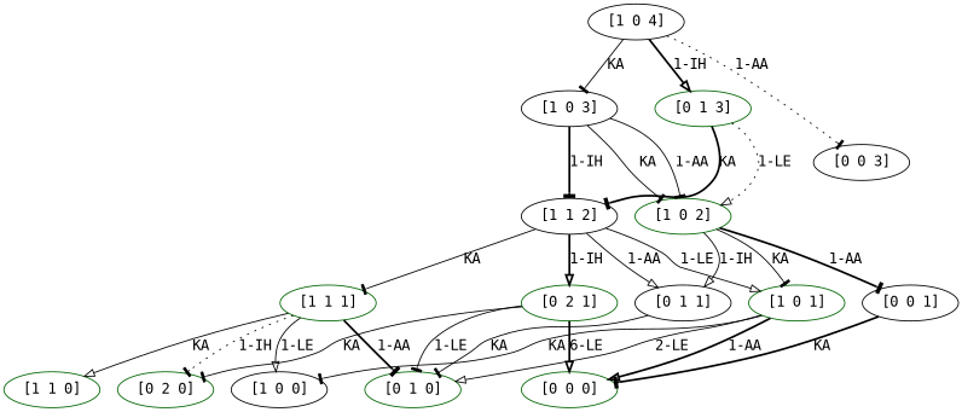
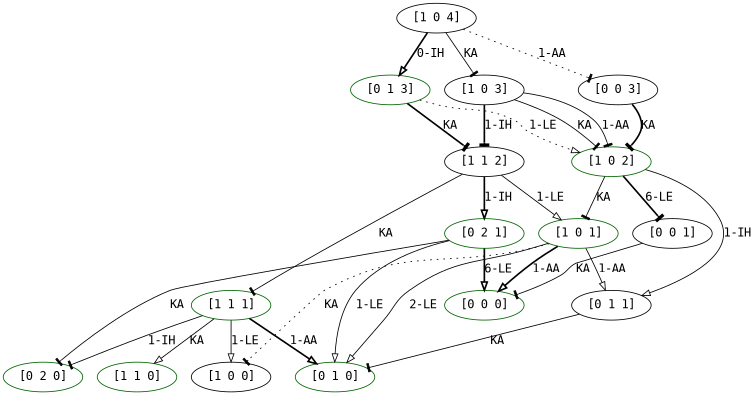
  digraph {
    fontname="DejaVu Sans Mono"
    node [capacity="[1]" color=darkgreen fontname="DejaVu Sans Mono" stock="[0]" time=0 value=0.0]
    edge [arrowhead=tee fontname="DejaVu Sans Mono" goal="[0 1 0]" modus=KA not_best_politic=True revenue=0 time=1 weight=0.0 weight_goal=0.0]
    n1 [label="[1 1 0]" stock="[1]"]
    n2 [label="[1 1 1]" stock="[1]" time=1 value=100.0]
    n3 [color=black label="[1 0 0]"]
    n4 [capacity="[0]" label="[0 2 0]" stock="[2]"]
    n5 [capacity="[0]" label="[0 1 0]" stock="[1]"]
    n6 [color=black label="[1 1 2]" stock="[1]" time=2 value=375.0]
    n7 [label="[1 0 1]" time=1 value=50.0]
    n8 [capacity="[0]" label="[0 2 1]" stock="[2]" time=1 value=550.0]
    n9 [capacity="[0]" color=black label="[0 1 1]" stock="[1]" time=1 value=50.0]
    n10 [capacity="[0]" label="[0 0 0]"]
    n11 [label="[1 0 2]" time=2 value=75.0]
    n12 [capacity="[0]" color=black label="[0 0 1]" time=1]
    n13 [color=black label="[1 0 3]" time=3 value=275.0]
    n14 [color=black label="[1 0 4]" time=4 value=325.0]
    n15 [capacity="[0]" label="[0 1 3]" stock="[1]" time=3]
    n16 [capacity="[0]" color=black label="[0 0 3]" time=3]
    n2 -> n1 [arrowhead=onormal goal="[1 1 0]" label=KA]
    n2 -> n3 [arrowhead=onormal goal="[1 0 0]" label="1-LE" modus=LE revenue=100 weight=100.0]
-   n2 -> n4 [goal="[0 2 0]" label="1-IH" modus=IH style=dotted]
-   n2 -> n5 [label="1-AA" modus=AA not_best_politic=False revenue=100 style=bold weight=100.0]
+   n2 -> n4 [goal="[0 2 0]" label="1-IH" modus=IH]
+   n2 -> n5 [arrowhead=onormal label="1-AA" modus=AA not_best_politic=False revenue=100 style=bold weight=100.0]
    n6 -> n2 [goal="[1 1 1]" label=KA time=2 weight_goal=100.0]
    n6 -> n7 [arrowhead=onormal goal="[1 0 1]" label="1-LE" modus=LE revenue=100 time=2 weight=50.0 weight_goal=50.0]
    n6 -> n8 [arrowhead=onormal goal="[0 2 1]" label="1-IH" modus=IH not_best_politic=False style=bold time=2 weight=450.0 weight_goal=550.0]
-   n6 -> n9 [arrowhead=onormal goal="[0 1 1]" label="1-AA" modus=AA revenue=100 time=2 weight=50.0 weight_goal=50.0]
-   n7 -> n3 [goal="[1 0 0]" label=KA]
+   n7 -> n9 [arrowhead=onormal goal="[0 1 1]" label="1-AA" modus=AA revenue=100 time=2 weight=50.0 weight_goal=50.0]
+   n7 -> n3 [goal="[1 0 0]" label=KA style=dotted]
    n7 -> n5 [arrowhead=onormal label="2-LE" modus=IH]
    n7 -> n10 [arrowhead=onormal goal="[0 0 0]" label="1-AA" modus=AA not_best_politic=False revenue=100 style=bold weight=100.0]
    n8 -> n4 [goal="[0 2 0]" label=KA]
-   n8 -> n5 [label="1-LE" modus=LE revenue=100 weight=100.0]
+   n8 -> n5 [arrowhead=onormal label="1-LE" modus=LE revenue=100 weight=100.0]
    n8 -> n10 [arrowhead=onormal goal="[0 0 0]" label="6-LE" modus=LE not_best_politic=False revenue=5000 style=bold weight=5000.0]
    n9 -> n5 [label=KA]
    n11 -> n7 [goal="[1 0 1]" label=KA time=2 weight_goal=50.0]
    n11 -> n9 [arrowhead=onormal goal="[0 1 1]" label="1-IH" modus=IH time=2 weight_goal=50.0]
-   n11 -> n12 [goal="[0 0 1]" label="1-AA" modus=AA not_best_politic=False revenue=100 style=bold time=2 weight=50.0]
-   n12 -> n10 [goal="[0 0 0]" label=KA not_best_politic=False style=bold]
+   n11 -> n12 [goal="[0 0 1]" label="6-LE" modus=AA not_best_politic=False revenue=100 style=bold time=2 weight=50.0]
+   n12 -> n10 [goal="[0 0 0]" label=KA not_best_politic=False style=solid]
    n13 -> n6 [goal="[1 1 2]" label="1-IH" modus=IH not_best_politic=False style=bold time=3 weight=300.0 weight_goal=375.0]
    n13 -> n11 [goal="[1 0 2]" label=KA time=3 weight_goal=75.0]
    n13 -> n11 [goal="[1 0 2]" label="1-AA" modus=AA revenue=100 time=3 weight=100.0 weight_goal=75.0]
    n14 -> n13 [goal="[1 0 3]" label=KA time=4 weight_goal=275.0]
-   n14 -> n15 [arrowhead=onormal goal="[0 1 3]" label="1-IH" modus=IH not_best_politic=False style=bold time=4 weight=0]
+   n14 -> n15 [arrowhead=onormal goal="[0 1 3]" label="0-IH" modus=IH not_best_politic=False style=bold time=4 weight=0]
    n14 -> n16 [goal="[0 0 3]" label="1-AA" modus=AA style=dotted time=4 weight=0]
    n15 -> n6 [goal="[1 1 2]" label=KA not_best_politic=False style=bold time=3 weight_goal=375.0]
    n15 -> n11 [arrowhead=onormal goal="[1 0 2]" label="1-LE" modus=LE style=dotted time=3 weight=0 weight_goal=75.0]
+   n16 -> n11 [goal="[1 0 2]" label=KA not_best_politic=False style=bold time=3 weight_goal=75.0]
  }
